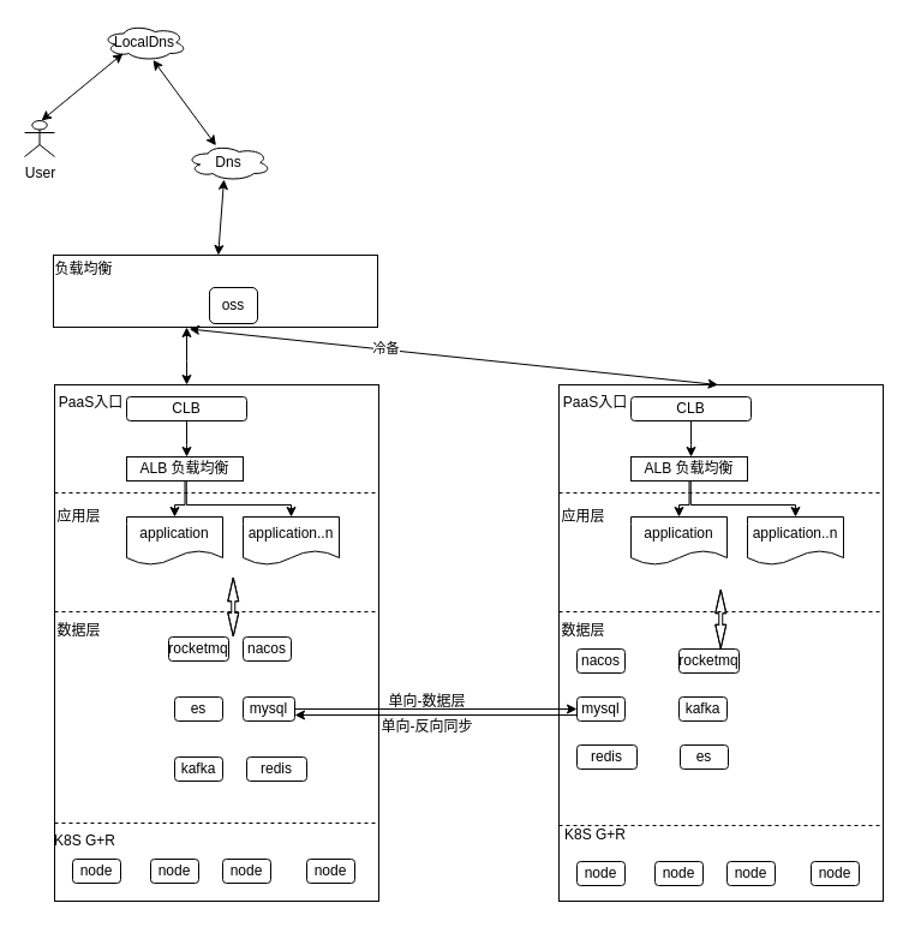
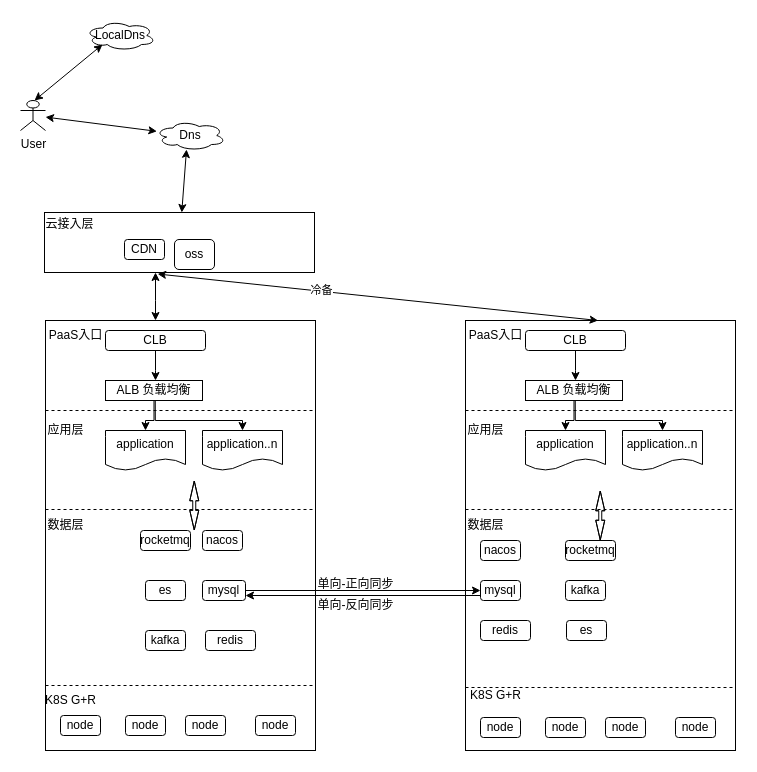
  <mxCell id="0" />
  <mxCell id="1" parent="0" />
  <mxCell id="2" value="" style="rounded=0;whiteSpace=wrap;html=1;" vertex="1" parent="1"><mxGeometry x="45" y="320" width="270" height="430" as="geometry" /></mxCell>
  <mxCell id="3" value="" style="endArrow=none;dashed=1;html=1;rounded=0;" edge="1" parent="1"><mxGeometry width="50" height="50" relative="1" as="geometry"><mxPoint x="45" y="410" as="sourcePoint" /><mxPoint x="315" y="410" as="targetPoint" /></mxGeometry></mxCell>
  <mxCell id="4" value="" style="endArrow=none;dashed=1;html=1;rounded=0;exitX=0;exitY=0.25;exitDx=0;exitDy=0;" edge="1" parent="1"><mxGeometry width="50" height="50" relative="1" as="geometry"><mxPoint x="45" y="509" as="sourcePoint" /><mxPoint x="315" y="509" as="targetPoint" /></mxGeometry></mxCell>
  <mxCell id="5" value="" style="edgeStyle=orthogonalEdgeStyle;rounded=0;orthogonalLoop=1;jettySize=auto;html=1;" edge="1" parent="1" source="6" target="7"><mxGeometry relative="1" as="geometry" /></mxCell>
  <mxCell id="6" value="ALB 负载均衡" style="rounded=0;whiteSpace=wrap;html=1;" vertex="1" parent="1"><mxGeometry x="105" y="380" width="97" height="20" as="geometry" /></mxCell>
  <mxCell id="7" value="application" style="shape=document;whiteSpace=wrap;html=1;boundedLbl=1;" vertex="1" parent="1"><mxGeometry x="105" y="430" width="80" height="40" as="geometry" /></mxCell>
  <mxCell id="8" value="应用层" style="text;html=1;resizable=0;autosize=1;align=center;verticalAlign=middle;points=[];fillColor=none;strokeColor=none;rounded=0;" vertex="1" parent="1"><mxGeometry x="35" y="415" width="60" height="30" as="geometry" /></mxCell>
  <mxCell id="9" value="application..n" style="shape=document;whiteSpace=wrap;html=1;boundedLbl=1;" vertex="1" parent="1"><mxGeometry x="202" y="430" width="80" height="40" as="geometry" /></mxCell>
  <mxCell id="10" value="nacos" style="rounded=1;whiteSpace=wrap;html=1;" vertex="1" parent="1"><mxGeometry x="202" y="530" width="40" height="20" as="geometry" /></mxCell>
  <mxCell id="11" value="数据层" style="text;html=1;resizable=0;autosize=1;align=center;verticalAlign=middle;points=[];fillColor=none;strokeColor=none;rounded=0;" vertex="1" parent="1"><mxGeometry x="35" y="510" width="60" height="30" as="geometry" /></mxCell>
  <mxCell id="12" value="mysql" style="rounded=1;whiteSpace=wrap;html=1;" vertex="1" parent="1"><mxGeometry x="202" y="580" width="43" height="20" as="geometry" /></mxCell>
  <mxCell id="13" value="redis" style="rounded=1;whiteSpace=wrap;html=1;" vertex="1" parent="1"><mxGeometry x="205" y="630" width="50" height="20" as="geometry" /></mxCell>
  <mxCell id="14" value="es" style="rounded=1;whiteSpace=wrap;html=1;" vertex="1" parent="1"><mxGeometry x="145" y="580" width="40" height="20" as="geometry" /></mxCell>
  <mxCell id="15" value="kafka" style="rounded=1;whiteSpace=wrap;html=1;" vertex="1" parent="1"><mxGeometry x="145" y="630" width="40" height="20" as="geometry" /></mxCell>
  <mxCell id="16" value="rocketmq" style="rounded=1;whiteSpace=wrap;html=1;" vertex="1" parent="1"><mxGeometry x="140" y="530" width="50" height="20" as="geometry" /></mxCell>
  <mxCell id="17" value="" style="shape=flexArrow;endArrow=classic;startArrow=classic;html=1;rounded=0;width=3;endSize=6.255;endWidth=5;startWidth=5;startSize=6.255;" edge="1" parent="1"><mxGeometry width="100" height="100" relative="1" as="geometry"><mxPoint x="193.75" y="530" as="sourcePoint" /><mxPoint x="193.75" y="480" as="targetPoint" /><Array as="points"><mxPoint x="193.75" y="510" /></Array></mxGeometry></mxCell>
  <mxCell id="18" value="" style="endArrow=none;dashed=1;html=1;rounded=0;exitX=0;exitY=0.25;exitDx=0;exitDy=0;" edge="1" parent="1"><mxGeometry width="50" height="50" relative="1" as="geometry"><mxPoint x="45" y="685" as="sourcePoint" /><mxPoint x="315" y="685" as="targetPoint" /></mxGeometry></mxCell>
  <mxCell id="19" value="K8S G+R" style="text;html=1;resizable=0;autosize=1;align=center;verticalAlign=middle;points=[];fillColor=none;strokeColor=none;rounded=0;" vertex="1" parent="1"><mxGeometry x="35" y="685" width="70" height="30" as="geometry" /></mxCell>
  <mxCell id="20" value="node" style="rounded=1;whiteSpace=wrap;html=1;" vertex="1" parent="1"><mxGeometry x="60" y="715" width="40" height="20" as="geometry" /></mxCell>
  <mxCell id="21" value="node" style="rounded=1;whiteSpace=wrap;html=1;" vertex="1" parent="1"><mxGeometry x="125" y="715" width="40" height="20" as="geometry" /></mxCell>
  <mxCell id="22" value="node" style="rounded=1;whiteSpace=wrap;html=1;" vertex="1" parent="1"><mxGeometry x="185" y="715" width="40" height="20" as="geometry" /></mxCell>
  <mxCell id="23" value="node" style="rounded=1;whiteSpace=wrap;html=1;" vertex="1" parent="1"><mxGeometry x="255" y="715" width="40" height="20" as="geometry" /></mxCell>
  <mxCell id="24" value="" style="rounded=0;whiteSpace=wrap;html=1;" vertex="1" parent="1"><mxGeometry x="44" y="212" width="270" height="60" as="geometry" /></mxCell>
- <mxCell id="25" value="负载均衡" style="text;html=1;resizable=0;autosize=1;align=center;verticalAlign=middle;points=[];fillColor=none;strokeColor=none;rounded=0;" vertex="1" parent="1"><mxGeometry x="34" y="209" width="70" height="30" as="geometry" /></mxCell>
+ <mxCell id="25" value="云接入层" style="text;html=1;resizable=0;autosize=1;align=center;verticalAlign=middle;points=[];fillColor=none;strokeColor=none;rounded=0;" vertex="1" parent="1"><mxGeometry x="34" y="209" width="70" height="30" as="geometry" /></mxCell>
  <mxCell id="26" value="PaaS入口" style="text;html=1;resizable=0;autosize=1;align=center;verticalAlign=middle;points=[];fillColor=none;strokeColor=none;rounded=0;" vertex="1" parent="1"><mxGeometry x="35" y="320" width="80" height="30" as="geometry" /></mxCell>
  <mxCell id="27" value="" style="edgeStyle=orthogonalEdgeStyle;rounded=0;orthogonalLoop=1;jettySize=auto;html=1;" edge="1" parent="1" source="28"><mxGeometry relative="1" as="geometry"><mxPoint x="155" y="380" as="targetPoint" /></mxGeometry></mxCell>
  <mxCell id="28" value="CLB" style="rounded=1;whiteSpace=wrap;html=1;" vertex="1" parent="1"><mxGeometry x="105" y="330" width="100" height="20" as="geometry" /></mxCell>
  <mxCell id="29" value="" style="edgeStyle=orthogonalEdgeStyle;rounded=0;orthogonalLoop=1;jettySize=auto;html=1;entryX=0.5;entryY=0;entryDx=0;entryDy=0;" edge="1" parent="1" target="9"><mxGeometry relative="1" as="geometry"><mxPoint x="154.75" y="400" as="sourcePoint" /><mxPoint x="154.75" y="430" as="targetPoint" /><Array as="points"><mxPoint x="155" y="420" /><mxPoint x="242" y="420" /></Array></mxGeometry></mxCell>
+ <mxCell id="30" value="CDN" style="rounded=1;whiteSpace=wrap;html=1;" vertex="1" parent="1"><mxGeometry x="124" y="239" width="40" height="20" as="geometry" /></mxCell>
  <mxCell id="31" value="oss" style="rounded=1;whiteSpace=wrap;html=1;" vertex="1" parent="1"><mxGeometry x="174" y="239" width="40" height="30" as="geometry" /></mxCell>
  <mxCell id="32" value="User" style="shape=umlActor;verticalLabelPosition=bottom;verticalAlign=top;html=1;outlineConnect=0;" vertex="1" parent="1"><mxGeometry x="20" y="100" width="25" height="30" as="geometry" /></mxCell>
  <mxCell id="33" value="LocalDns" style="ellipse;shape=cloud;whiteSpace=wrap;html=1;" vertex="1" parent="1"><mxGeometry x="85" y="20" width="70" height="30" as="geometry" /></mxCell>
  <mxCell id="34" value="" style="endArrow=classic;startArrow=classic;html=1;rounded=0;entryX=0.243;entryY=0.8;entryDx=0;entryDy=0;entryPerimeter=0;" edge="1" parent="1" target="33"><mxGeometry width="50" height="50" relative="1" as="geometry"><mxPoint x="34" y="100" as="sourcePoint" /><mxPoint x="84" y="50" as="targetPoint" /></mxGeometry></mxCell>
  <mxCell id="35" value="Dns" style="ellipse;shape=cloud;whiteSpace=wrap;html=1;" vertex="1" parent="1"><mxGeometry x="155" y="120" width="70" height="30" as="geometry" /></mxCell>
- <mxCell id="36" value="" style="endArrow=classic;startArrow=classic;html=1;rounded=0;entryX=0.6;entryY=0.983;entryDx=0;entryDy=0;entryPerimeter=0;" edge="1" parent="1" source="35" target="33"><mxGeometry width="50" height="50" relative="1" as="geometry"><mxPoint x="44" y="110" as="sourcePoint" /><mxPoint x="152.01" y="54" as="targetPoint" /></mxGeometry></mxCell>
+ <mxCell id="36" value="" style="endArrow=classic;startArrow=classic;html=1;rounded=0;" edge="1" parent="1" source="35" target="32"><mxGeometry width="50" height="50" relative="1" as="geometry"><mxPoint x="44" y="110" as="sourcePoint" /><mxPoint x="152.01" y="54" as="targetPoint" /></mxGeometry></mxCell>
  <mxCell id="37" value="" style="endArrow=classic;startArrow=classic;html=1;rounded=0;entryX=0.6;entryY=0.983;entryDx=0;entryDy=0;entryPerimeter=0;" edge="1" parent="1" source="24"><mxGeometry width="50" height="50" relative="1" as="geometry"><mxPoint x="205.001" y="219.609" as="sourcePoint" /><mxPoint x="186.01" y="149" as="targetPoint" /></mxGeometry></mxCell>
  <mxCell id="38" value="" style="rounded=0;whiteSpace=wrap;html=1;" vertex="1" parent="1"><mxGeometry x="465" y="320" width="270" height="430" as="geometry" /></mxCell>
  <mxCell id="39" value="" style="endArrow=none;dashed=1;html=1;rounded=0;" edge="1" parent="1"><mxGeometry width="50" height="50" relative="1" as="geometry"><mxPoint x="465" y="410" as="sourcePoint" /><mxPoint x="735" y="410" as="targetPoint" /></mxGeometry></mxCell>
  <mxCell id="40" value="" style="endArrow=none;dashed=1;html=1;rounded=0;exitX=0;exitY=0.25;exitDx=0;exitDy=0;" edge="1" parent="1"><mxGeometry width="50" height="50" relative="1" as="geometry"><mxPoint x="465" y="509" as="sourcePoint" /><mxPoint x="735" y="509" as="targetPoint" /></mxGeometry></mxCell>
  <mxCell id="41" value="" style="edgeStyle=orthogonalEdgeStyle;rounded=0;orthogonalLoop=1;jettySize=auto;html=1;" edge="1" parent="1" source="42" target="43"><mxGeometry relative="1" as="geometry" /></mxCell>
  <mxCell id="42" value="ALB 负载均衡" style="rounded=0;whiteSpace=wrap;html=1;" vertex="1" parent="1"><mxGeometry x="525" y="380" width="97" height="20" as="geometry" /></mxCell>
  <mxCell id="43" value="application" style="shape=document;whiteSpace=wrap;html=1;boundedLbl=1;" vertex="1" parent="1"><mxGeometry x="525" y="430" width="80" height="40" as="geometry" /></mxCell>
  <mxCell id="44" value="应用层" style="text;html=1;resizable=0;autosize=1;align=center;verticalAlign=middle;points=[];fillColor=none;strokeColor=none;rounded=0;" vertex="1" parent="1"><mxGeometry x="455" y="415" width="60" height="30" as="geometry" /></mxCell>
  <mxCell id="45" value="application..n" style="shape=document;whiteSpace=wrap;html=1;boundedLbl=1;" vertex="1" parent="1"><mxGeometry x="622" y="430" width="80" height="40" as="geometry" /></mxCell>
  <mxCell id="46" value="nacos" style="rounded=1;whiteSpace=wrap;html=1;" vertex="1" parent="1"><mxGeometry x="480" y="540" width="40" height="20" as="geometry" /></mxCell>
  <mxCell id="47" value="数据层" style="text;html=1;resizable=0;autosize=1;align=center;verticalAlign=middle;points=[];fillColor=none;strokeColor=none;rounded=0;" vertex="1" parent="1"><mxGeometry x="455" y="510" width="60" height="30" as="geometry" /></mxCell>
  <mxCell id="48" value="mysql" style="rounded=1;whiteSpace=wrap;html=1;" vertex="1" parent="1"><mxGeometry x="480" y="580" width="40" height="20" as="geometry" /></mxCell>
  <mxCell id="49" value="redis" style="rounded=1;whiteSpace=wrap;html=1;" vertex="1" parent="1"><mxGeometry x="480" y="620" width="50" height="20" as="geometry" /></mxCell>
  <mxCell id="50" value="es" style="rounded=1;whiteSpace=wrap;html=1;" vertex="1" parent="1"><mxGeometry x="566" y="620" width="40" height="20" as="geometry" /></mxCell>
  <mxCell id="51" value="kafka" style="rounded=1;whiteSpace=wrap;html=1;" vertex="1" parent="1"><mxGeometry x="565" y="580" width="40" height="20" as="geometry" /></mxCell>
  <mxCell id="52" value="rocketmq" style="rounded=1;whiteSpace=wrap;html=1;" vertex="1" parent="1"><mxGeometry x="565" y="540" width="50" height="20" as="geometry" /></mxCell>
  <mxCell id="53" value="" style="shape=flexArrow;endArrow=classic;startArrow=classic;html=1;rounded=0;width=3;endSize=6.255;endWidth=5;startWidth=5;startSize=6.255;" edge="1" parent="1"><mxGeometry width="100" height="100" relative="1" as="geometry"><mxPoint x="599.75" y="540" as="sourcePoint" /><mxPoint x="599.75" y="490" as="targetPoint" /><Array as="points"><mxPoint x="599.75" y="520" /></Array></mxGeometry></mxCell>
  <mxCell id="54" value="" style="endArrow=none;dashed=1;html=1;rounded=0;exitX=0;exitY=0.25;exitDx=0;exitDy=0;" edge="1" parent="1"><mxGeometry width="50" height="50" relative="1" as="geometry"><mxPoint x="465" y="687" as="sourcePoint" /><mxPoint x="735" y="687" as="targetPoint" /></mxGeometry></mxCell>
  <mxCell id="55" value="node" style="rounded=1;whiteSpace=wrap;html=1;" vertex="1" parent="1"><mxGeometry x="480" y="717" width="40" height="20" as="geometry" /></mxCell>
  <mxCell id="56" value="node" style="rounded=1;whiteSpace=wrap;html=1;" vertex="1" parent="1"><mxGeometry x="545" y="717" width="40" height="20" as="geometry" /></mxCell>
  <mxCell id="57" value="node" style="rounded=1;whiteSpace=wrap;html=1;" vertex="1" parent="1"><mxGeometry x="605" y="717" width="40" height="20" as="geometry" /></mxCell>
  <mxCell id="58" value="node" style="rounded=1;whiteSpace=wrap;html=1;" vertex="1" parent="1"><mxGeometry x="675" y="717" width="40" height="20" as="geometry" /></mxCell>
  <mxCell id="59" value="PaaS入口" style="text;html=1;resizable=0;autosize=1;align=center;verticalAlign=middle;points=[];fillColor=none;strokeColor=none;rounded=0;" vertex="1" parent="1"><mxGeometry x="455" y="320" width="80" height="30" as="geometry" /></mxCell>
  <mxCell id="60" value="" style="edgeStyle=orthogonalEdgeStyle;rounded=0;orthogonalLoop=1;jettySize=auto;html=1;" edge="1" parent="1" source="61"><mxGeometry relative="1" as="geometry"><mxPoint x="575" y="380" as="targetPoint" /></mxGeometry></mxCell>
  <mxCell id="61" value="CLB" style="rounded=1;whiteSpace=wrap;html=1;" vertex="1" parent="1"><mxGeometry x="525" y="330" width="100" height="20" as="geometry" /></mxCell>
  <mxCell id="62" value="" style="edgeStyle=orthogonalEdgeStyle;rounded=0;orthogonalLoop=1;jettySize=auto;html=1;entryX=0.5;entryY=0;entryDx=0;entryDy=0;" edge="1" parent="1" target="45"><mxGeometry relative="1" as="geometry"><mxPoint x="574.75" y="400" as="sourcePoint" /><mxPoint x="574.75" y="430" as="targetPoint" /><Array as="points"><mxPoint x="575" y="420" /><mxPoint x="662" y="420" /></Array></mxGeometry></mxCell>
  <mxCell id="63" value="" style="endArrow=classic;html=1;rounded=0;exitX=1;exitY=0.5;exitDx=0;exitDy=0;" edge="1" parent="1" source="12" target="48"><mxGeometry width="50" height="50" relative="1" as="geometry"><mxPoint x="255" y="570" as="sourcePoint" /><mxPoint x="305" y="520" as="targetPoint" /></mxGeometry></mxCell>
- <mxCell id="64" value="单向-数据层" style="text;html=1;resizable=0;autosize=1;align=center;verticalAlign=middle;points=[];fillColor=none;strokeColor=none;rounded=0;" vertex="1" parent="1"><mxGeometry x="305" y="569" width="100" height="30" as="geometry" /></mxCell>
+ <mxCell id="64" value="单向-正向同步" style="text;html=1;resizable=0;autosize=1;align=center;verticalAlign=middle;points=[];fillColor=none;strokeColor=none;rounded=0;" vertex="1" parent="1"><mxGeometry x="305" y="569" width="100" height="30" as="geometry" /></mxCell>
  <mxCell id="65" value="" style="endArrow=classic;html=1;rounded=0;exitX=0;exitY=0.75;exitDx=0;exitDy=0;entryX=1;entryY=0.75;entryDx=0;entryDy=0;" edge="1" parent="1" source="48" target="12"><mxGeometry width="50" height="50" relative="1" as="geometry"><mxPoint x="255" y="600" as="sourcePoint" /><mxPoint x="245" y="590" as="targetPoint" /></mxGeometry></mxCell>
  <mxCell id="66" value="单向-反向同步" style="text;html=1;resizable=0;autosize=1;align=center;verticalAlign=middle;points=[];fillColor=none;strokeColor=none;rounded=0;" vertex="1" parent="1"><mxGeometry x="305" y="590" width="100" height="30" as="geometry" /></mxCell>
  <mxCell id="67" value="" style="endArrow=classic;startArrow=classic;html=1;rounded=0;entryX=0.419;entryY=1.025;entryDx=0;entryDy=0;entryPerimeter=0;" edge="1" parent="1" target="24"><mxGeometry width="50" height="50" relative="1" as="geometry"><mxPoint x="597.621" y="320" as="sourcePoint" /><mxPoint x="602.37" y="257" as="targetPoint" /></mxGeometry></mxCell>
  <mxCell id="68" value="冷备" style="edgeLabel;html=1;align=center;verticalAlign=middle;resizable=0;points=[];" vertex="1" connectable="0" parent="67"><mxGeometry x="0.261" y="-1" relative="1" as="geometry"><mxPoint as="offset" /></mxGeometry></mxCell>
  <mxCell id="69" value="K8S G+R" style="text;html=1;resizable=0;autosize=1;align=center;verticalAlign=middle;points=[];fillColor=none;strokeColor=none;rounded=0;" vertex="1" parent="1"><mxGeometry x="460" y="680" width="70" height="30" as="geometry" /></mxCell>
  <mxCell id="70" value="" style="endArrow=classic;startArrow=classic;html=1;rounded=0;" edge="1" parent="1"><mxGeometry width="50" height="50" relative="1" as="geometry"><mxPoint x="155" y="320" as="sourcePoint" /><mxPoint x="155" y="272" as="targetPoint" /><Array as="points"><mxPoint x="155" y="300" /></Array></mxGeometry></mxCell>
